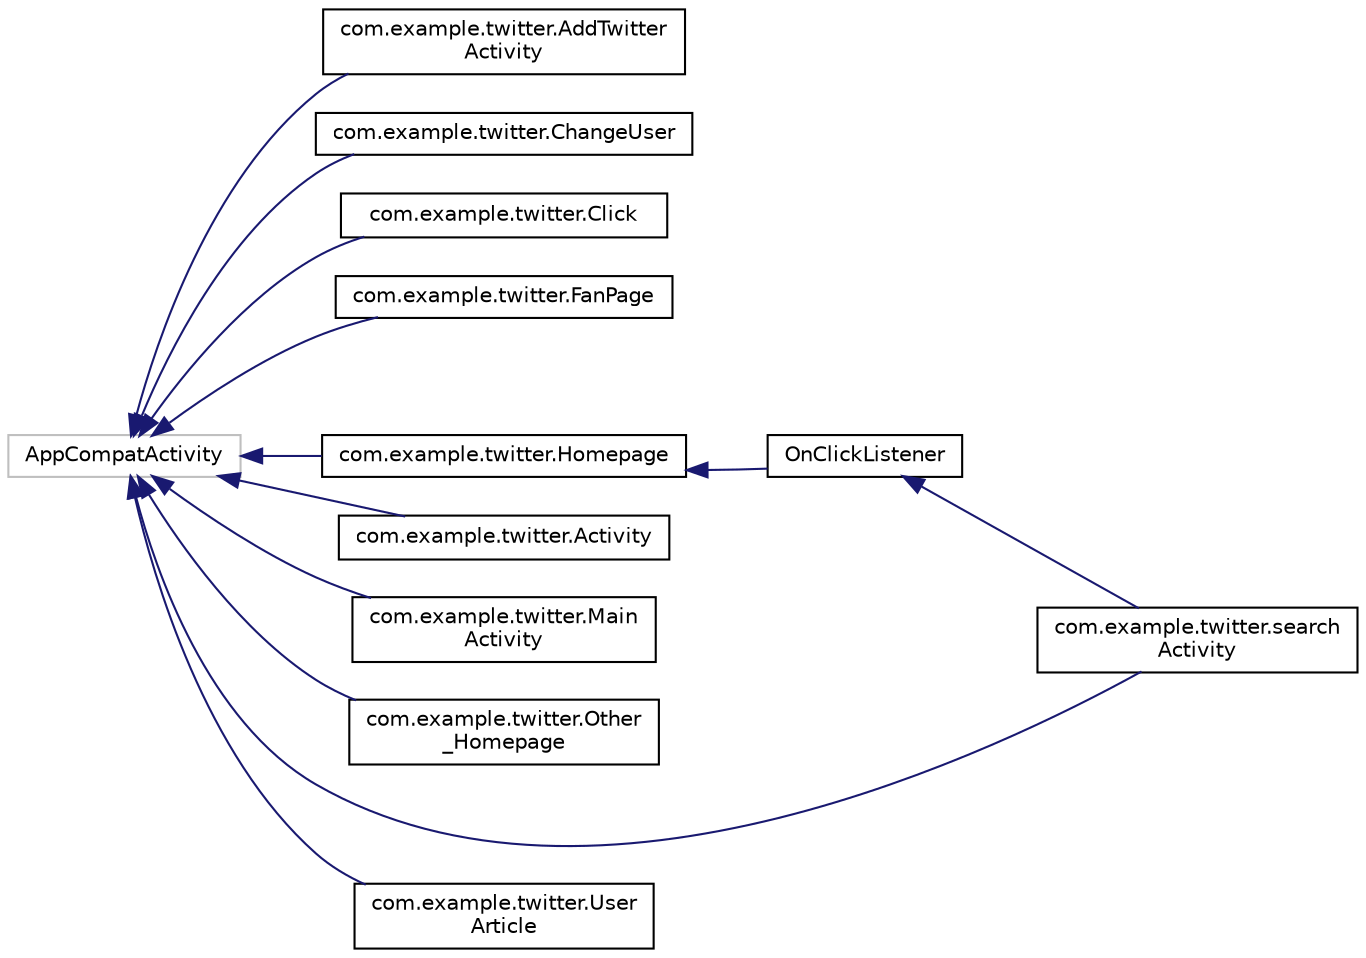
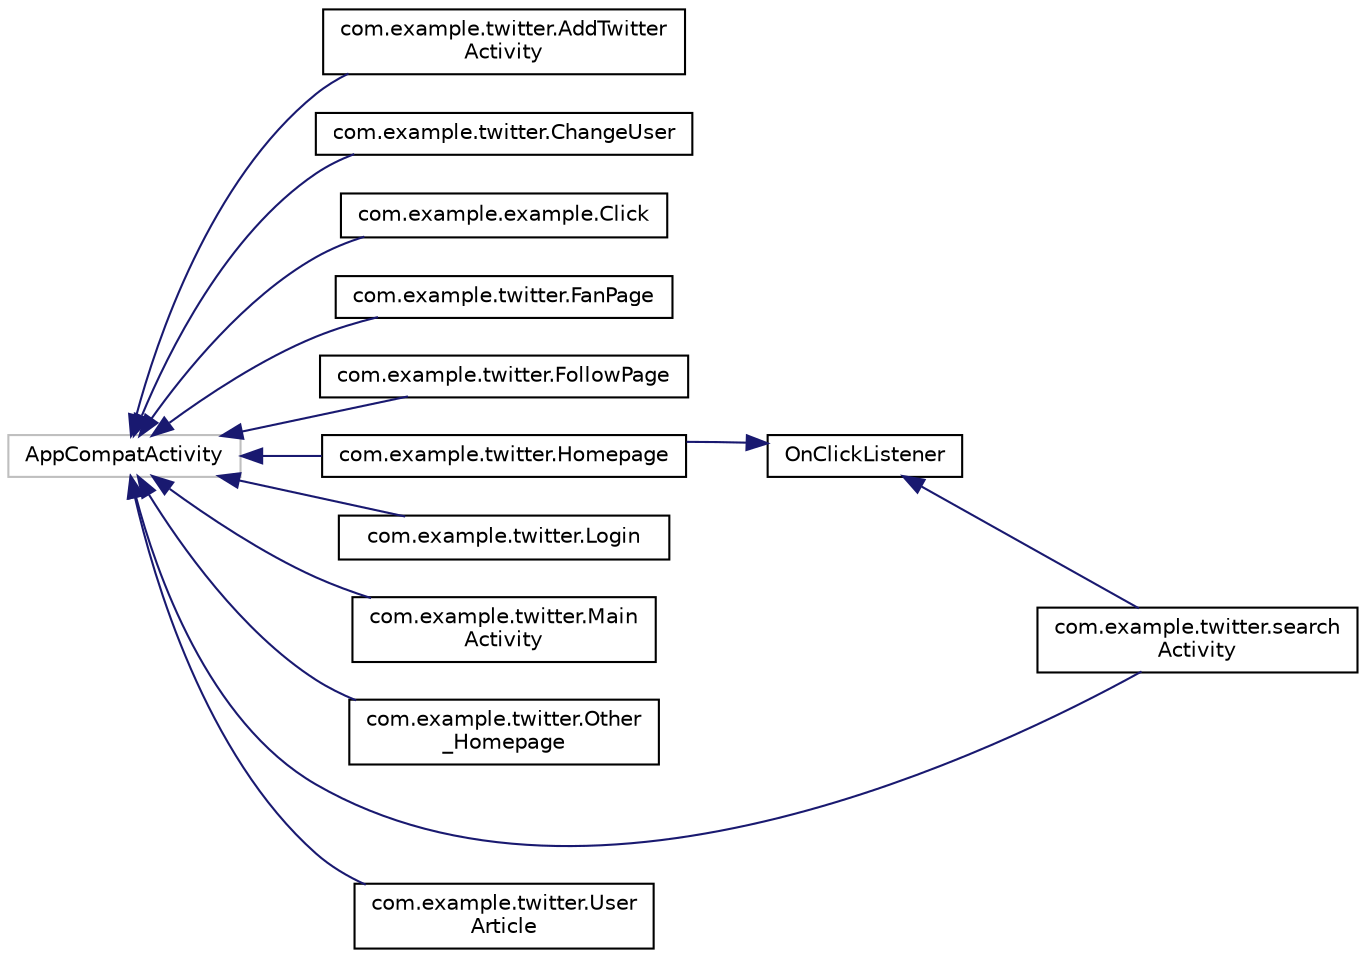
  digraph {
    rankdir=LR
    node [color=black fillcolor=white fontname=Helvetica fontsize=10 shape=record style=filled]
    edge [color=midnightblue dir=back fontname=Helvetica fontsize=10 labelfontname=Helvetica labelfontsize=10 style=solid]
    n1 [color=grey75 height=0.2 label=AppCompatActivity width=0.4]
    n2 [height=0.2 label="com.example.twitter.AddTwitter\lActivity" width=0.4]
    n3 [height=0.2 label="com.example.twitter.ChangeUser" width=0.4]
-   n4 [height=0.2 label="com.example.twitter.Click" width=0.4]
+   n4 [height=0.2 label="com.example.example.Click" width=0.4]
    n5 [height=0.2 label="com.example.twitter.FanPage" width=0.4]
+   n6 [height=0.2 label="com.example.twitter.FollowPage" width=0.4]
    n7 [height=0.2 label="com.example.twitter.Homepage" width=0.4]
-   n8 [height=0.2 label="com.example.twitter.Activity" width=0.4]
+   n8 [height=0.2 label="com.example.twitter.Login" width=0.4]
    n9 [height=0.2 label="com.example.twitter.Main\lActivity" width=0.4]
    n10 [height=0.2 label="com.example.twitter.Other\l_Homepage" width=0.4]
    n11 [height=0.2 label="com.example.twitter.search\lActivity" width=0.4]
    n12 [height=0.2 label="com.example.twitter.User\lArticle" width=0.4]
    n13 [height=0.2 label=OnClickListener width=0.4]
    n1 -> n2
    n1 -> n3
    n1 -> n4
    n1 -> n5
+   n1 -> n6
    n1 -> n7
    n1 -> n8
    n1 -> n9
    n1 -> n10
    n1 -> n11
    n1 -> n12
-   n7 -> n13
+   n13 -> n7
    n13 -> n11
  }
